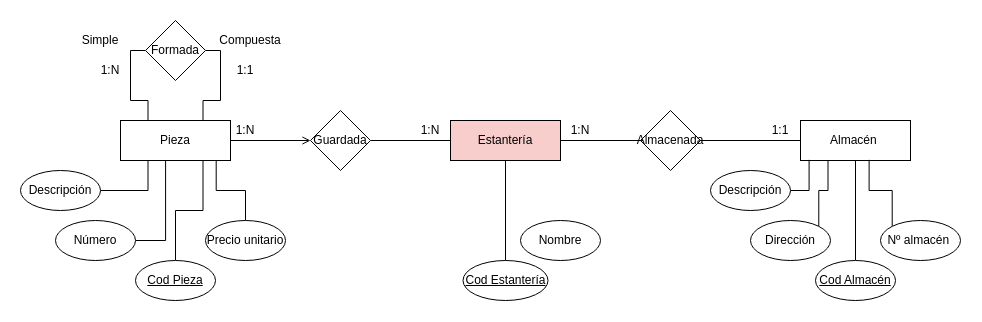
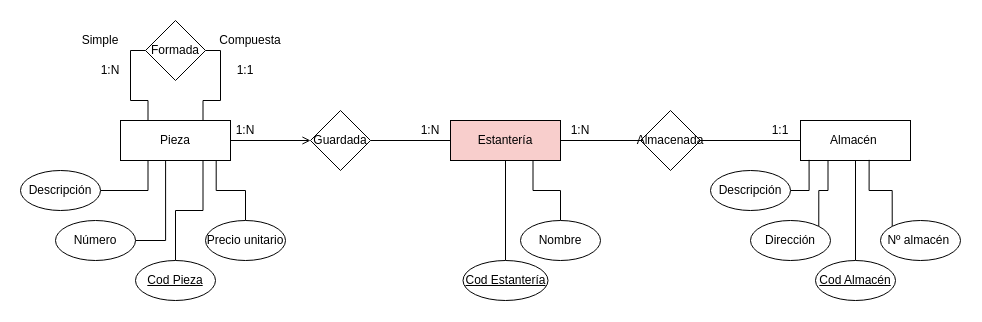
  <mxCell id="0" />
  <mxCell id="1" parent="0" />
  <mxCell id="2" style="edgeStyle=orthogonalEdgeStyle;rounded=0;orthogonalLoop=1;jettySize=auto;html=1;exitX=1;exitY=0.5;exitDx=0;exitDy=0;entryX=0;entryY=0.5;entryDx=0;entryDy=0;endArrow=open;endFill=0;" edge="1" parent="1" source="4" target="14"><mxGeometry relative="1" as="geometry" /></mxCell>
  <mxCell id="3" style="edgeStyle=orthogonalEdgeStyle;rounded=0;orthogonalLoop=1;jettySize=auto;html=1;exitX=0.25;exitY=0;exitDx=0;exitDy=0;entryX=0;entryY=0.5;entryDx=0;entryDy=0;endArrow=none;endFill=0;" edge="1" parent="1" source="4" target="18"><mxGeometry relative="1" as="geometry"><Array as="points"><mxPoint x="148" y="100" /><mxPoint x="130" y="100" /><mxPoint x="130" y="50" /></Array></mxGeometry></mxCell>
  <mxCell id="4" value="Pieza" style="rounded=0;whiteSpace=wrap;html=1;" vertex="1" parent="1"><mxGeometry x="120" y="120" width="110" height="40" as="geometry" /></mxCell>
  <mxCell id="5" style="edgeStyle=orthogonalEdgeStyle;rounded=0;orthogonalLoop=1;jettySize=auto;html=1;exitX=0.5;exitY=0;exitDx=0;exitDy=0;entryX=0.75;entryY=1;entryDx=0;entryDy=0;endArrow=none;endFill=0;" edge="1" parent="1" source="6" target="4"><mxGeometry relative="1" as="geometry" /></mxCell>
  <mxCell id="6" value="&lt;u&gt;Cod Pieza&lt;/u&gt;" style="ellipse;whiteSpace=wrap;html=1;" vertex="1" parent="1"><mxGeometry x="135" y="260" width="80" height="40" as="geometry" /></mxCell>
  <mxCell id="7" style="edgeStyle=orthogonalEdgeStyle;rounded=0;orthogonalLoop=1;jettySize=auto;html=1;exitX=1;exitY=0.5;exitDx=0;exitDy=0;entryX=0.41;entryY=1.013;entryDx=0;entryDy=0;entryPerimeter=0;endArrow=none;endFill=0;" edge="1" parent="1" source="8" target="4"><mxGeometry relative="1" as="geometry" /></mxCell>
  <mxCell id="8" value="Número" style="ellipse;whiteSpace=wrap;html=1;" vertex="1" parent="1"><mxGeometry x="55" y="220" width="80" height="40" as="geometry" /></mxCell>
  <mxCell id="9" value="1:1" style="text;html=1;strokeColor=none;fillColor=none;align=center;verticalAlign=middle;whiteSpace=wrap;rounded=0;" vertex="1" parent="1"><mxGeometry x="760" y="120" width="40" height="20" as="geometry" /></mxCell>
  <mxCell id="10" style="edgeStyle=orthogonalEdgeStyle;rounded=0;orthogonalLoop=1;jettySize=auto;html=1;exitX=1;exitY=0.5;exitDx=0;exitDy=0;entryX=0;entryY=0.5;entryDx=0;entryDy=0;endArrow=none;endFill=0;" edge="1" parent="1" source="11" target="16"><mxGeometry relative="1" as="geometry" /></mxCell>
  <mxCell id="11" value="Estantería" style="rounded=0;whiteSpace=wrap;html=1;fillColor=#f8cecc;" vertex="1" parent="1"><mxGeometry x="450" y="120" width="110" height="40" as="geometry" /></mxCell>
  <mxCell id="12" value="Almacén&amp;nbsp;" style="rounded=0;whiteSpace=wrap;html=1;" vertex="1" parent="1"><mxGeometry x="800" y="120" width="110" height="40" as="geometry" /></mxCell>
  <mxCell id="13" style="edgeStyle=orthogonalEdgeStyle;rounded=0;orthogonalLoop=1;jettySize=auto;html=1;exitX=1;exitY=0.5;exitDx=0;exitDy=0;entryX=0;entryY=0.5;entryDx=0;entryDy=0;endArrow=none;endFill=0;" edge="1" parent="1" source="14" target="11"><mxGeometry relative="1" as="geometry" /></mxCell>
  <mxCell id="14" value="Guardada" style="rhombus;whiteSpace=wrap;html=1;" vertex="1" parent="1"><mxGeometry x="310" y="110" width="60" height="60" as="geometry" /></mxCell>
  <mxCell id="15" style="edgeStyle=orthogonalEdgeStyle;rounded=0;orthogonalLoop=1;jettySize=auto;html=1;exitX=1;exitY=0.5;exitDx=0;exitDy=0;entryX=0;entryY=0.5;entryDx=0;entryDy=0;endArrow=none;endFill=0;" edge="1" parent="1" source="16" target="12"><mxGeometry relative="1" as="geometry" /></mxCell>
  <mxCell id="16" value="Almacenada" style="rhombus;whiteSpace=wrap;html=1;" vertex="1" parent="1"><mxGeometry x="640" y="110" width="60" height="60" as="geometry" /></mxCell>
  <mxCell id="17" style="edgeStyle=orthogonalEdgeStyle;rounded=0;orthogonalLoop=1;jettySize=auto;html=1;exitX=1;exitY=0.5;exitDx=0;exitDy=0;entryX=0.75;entryY=0;entryDx=0;entryDy=0;endArrow=none;endFill=0;" edge="1" parent="1" source="18" target="4"><mxGeometry relative="1" as="geometry"><Array as="points"><mxPoint x="220" y="50" /><mxPoint x="220" y="100" /><mxPoint x="202" y="100" /></Array></mxGeometry></mxCell>
  <mxCell id="18" value="Formada" style="rhombus;whiteSpace=wrap;html=1;" vertex="1" parent="1"><mxGeometry x="145" y="20" width="60" height="60" as="geometry" /></mxCell>
  <mxCell id="19" style="edgeStyle=orthogonalEdgeStyle;rounded=0;orthogonalLoop=1;jettySize=auto;html=1;exitX=0.5;exitY=0;exitDx=0;exitDy=0;entryX=0.5;entryY=1;entryDx=0;entryDy=0;endArrow=none;endFill=0;" edge="1" parent="1" source="20" target="11"><mxGeometry relative="1" as="geometry" /></mxCell>
  <mxCell id="20" value="&lt;u&gt;Cod Estantería&lt;/u&gt;" style="ellipse;whiteSpace=wrap;html=1;" vertex="1" parent="1"><mxGeometry x="462.5" y="260" width="85" height="40" as="geometry" /></mxCell>
  <mxCell id="21" style="edgeStyle=orthogonalEdgeStyle;rounded=0;orthogonalLoop=1;jettySize=auto;html=1;exitX=0.5;exitY=0;exitDx=0;exitDy=0;entryX=0.5;entryY=1;entryDx=0;entryDy=0;endArrow=none;endFill=0;" edge="1" parent="1" source="22" target="12"><mxGeometry relative="1" as="geometry" /></mxCell>
  <mxCell id="22" value="&lt;u&gt;Cod Almacén&lt;/u&gt;" style="ellipse;whiteSpace=wrap;html=1;" vertex="1" parent="1"><mxGeometry x="815" y="260" width="80" height="40" as="geometry" /></mxCell>
  <mxCell id="23" style="edgeStyle=orthogonalEdgeStyle;rounded=0;orthogonalLoop=1;jettySize=auto;html=1;exitX=0;exitY=0;exitDx=0;exitDy=0;entryX=0.624;entryY=0.984;entryDx=0;entryDy=0;entryPerimeter=0;endArrow=none;endFill=0;" edge="1" parent="1" source="24" target="12"><mxGeometry relative="1" as="geometry" /></mxCell>
  <mxCell id="24" value="Nº almacén&amp;nbsp;" style="ellipse;whiteSpace=wrap;html=1;" vertex="1" parent="1"><mxGeometry x="880" y="220" width="80" height="40" as="geometry" /></mxCell>
+ <mxCell id="25" style="edgeStyle=orthogonalEdgeStyle;rounded=0;orthogonalLoop=1;jettySize=auto;html=1;exitX=0.5;exitY=0;exitDx=0;exitDy=0;entryX=0.75;entryY=1;entryDx=0;entryDy=0;endArrow=none;endFill=0;" edge="1" parent="1" source="26" target="11"><mxGeometry relative="1" as="geometry" /></mxCell>
  <mxCell id="26" value="Nombre" style="ellipse;whiteSpace=wrap;html=1;" vertex="1" parent="1"><mxGeometry x="520" y="220" width="80" height="40" as="geometry" /></mxCell>
  <mxCell id="27" style="edgeStyle=orthogonalEdgeStyle;rounded=0;orthogonalLoop=1;jettySize=auto;html=1;exitX=1;exitY=0.5;exitDx=0;exitDy=0;entryX=0.25;entryY=1;entryDx=0;entryDy=0;endArrow=none;endFill=0;" edge="1" parent="1" source="28" target="4"><mxGeometry relative="1" as="geometry" /></mxCell>
  <mxCell id="28" value="Descripción" style="ellipse;whiteSpace=wrap;html=1;" vertex="1" parent="1"><mxGeometry x="20" y="170" width="80" height="40" as="geometry" /></mxCell>
  <mxCell id="29" value="" style="edgeStyle=orthogonalEdgeStyle;rounded=0;orthogonalLoop=1;jettySize=auto;html=1;endArrow=none;endFill=0;entryX=0.87;entryY=1.013;entryDx=0;entryDy=0;entryPerimeter=0;" edge="1" parent="1" source="30" target="4"><mxGeometry relative="1" as="geometry" /></mxCell>
  <mxCell id="30" value="Precio unitario" style="ellipse;whiteSpace=wrap;html=1;" vertex="1" parent="1"><mxGeometry x="205" y="220" width="80" height="40" as="geometry" /></mxCell>
  <mxCell id="31" style="edgeStyle=orthogonalEdgeStyle;rounded=0;orthogonalLoop=1;jettySize=auto;html=1;exitX=1;exitY=0;exitDx=0;exitDy=0;entryX=0.25;entryY=1;entryDx=0;entryDy=0;endArrow=none;endFill=0;" edge="1" parent="1" source="32" target="12"><mxGeometry relative="1" as="geometry" /></mxCell>
  <mxCell id="32" value="Dirección" style="ellipse;whiteSpace=wrap;html=1;" vertex="1" parent="1"><mxGeometry x="750" y="220" width="80" height="40" as="geometry" /></mxCell>
  <mxCell id="33" style="edgeStyle=orthogonalEdgeStyle;rounded=0;orthogonalLoop=1;jettySize=auto;html=1;exitX=1;exitY=0.5;exitDx=0;exitDy=0;entryX=0.078;entryY=0.984;entryDx=0;entryDy=0;entryPerimeter=0;endArrow=none;endFill=0;" edge="1" parent="1" source="34" target="12"><mxGeometry relative="1" as="geometry" /></mxCell>
  <mxCell id="34" value="Descripción" style="ellipse;whiteSpace=wrap;html=1;" vertex="1" parent="1"><mxGeometry x="710" y="170" width="80" height="40" as="geometry" /></mxCell>
  <mxCell id="35" value="1:N" style="text;html=1;strokeColor=none;fillColor=none;align=center;verticalAlign=middle;whiteSpace=wrap;rounded=0;" vertex="1" parent="1"><mxGeometry x="560" y="120" width="40" height="20" as="geometry" /></mxCell>
  <mxCell id="36" value="1:N" style="text;html=1;strokeColor=none;fillColor=none;align=center;verticalAlign=middle;whiteSpace=wrap;rounded=0;" vertex="1" parent="1"><mxGeometry x="225" y="120" width="40" height="20" as="geometry" /></mxCell>
  <mxCell id="37" value="1:N" style="text;html=1;strokeColor=none;fillColor=none;align=center;verticalAlign=middle;whiteSpace=wrap;rounded=0;" vertex="1" parent="1"><mxGeometry x="410" y="120" width="40" height="20" as="geometry" /></mxCell>
  <mxCell id="38" value="1:N" style="text;html=1;strokeColor=none;fillColor=none;align=center;verticalAlign=middle;whiteSpace=wrap;rounded=0;" vertex="1" parent="1"><mxGeometry x="90" y="60" width="40" height="20" as="geometry" /></mxCell>
  <mxCell id="39" value="1:1" style="text;html=1;strokeColor=none;fillColor=none;align=center;verticalAlign=middle;whiteSpace=wrap;rounded=0;" vertex="1" parent="1"><mxGeometry x="225" y="60" width="40" height="20" as="geometry" /></mxCell>
  <mxCell id="40" value="Simple" style="text;html=1;strokeColor=none;fillColor=none;align=center;verticalAlign=middle;whiteSpace=wrap;rounded=0;" vertex="1" parent="1"><mxGeometry x="80" y="30" width="40" height="20" as="geometry" /></mxCell>
  <mxCell id="41" value="Compuesta" style="text;html=1;strokeColor=none;fillColor=none;align=center;verticalAlign=middle;whiteSpace=wrap;rounded=0;" vertex="1" parent="1"><mxGeometry x="230" y="30" width="40" height="20" as="geometry" /></mxCell>
